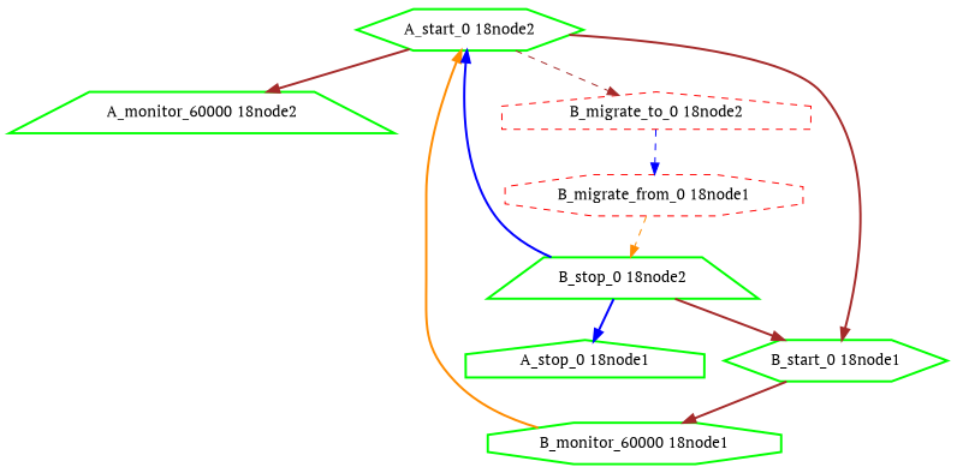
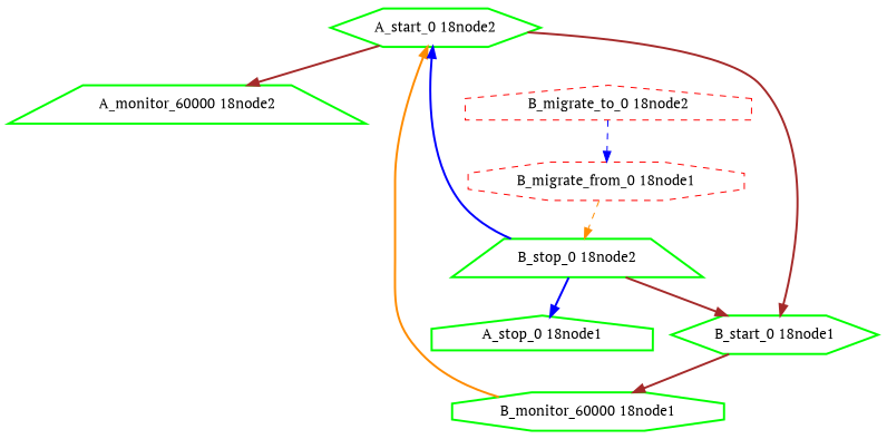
  digraph {
    fontname="PT Serif"
    node [color=green fontcolor=black fontname="PT Serif" shape=hexagon style=bold]
    edge [color=brown fontname="PT Serif" style=bold]
    "A_start_0 18node2"
    "A_monitor_60000 18node2" [shape=trapezium]
    "B_migrate_to_0 18node2" [color=red shape=house style=dashed]
    "B_start_0 18node1"
    "B_migrate_from_0 18node1" [color=red shape=octagon style=dashed]
    "B_monitor_60000 18node1" [shape=octagon]
    "B_stop_0 18node2" [shape=trapezium]
    "A_stop_0 18node1" [shape=house]
    "A_start_0 18node2" -> "A_monitor_60000 18node2"
-   "A_start_0 18node2" -> "B_migrate_to_0 18node2" [style=dashed]
    "A_start_0 18node2" -> "B_start_0 18node1"
    "B_migrate_to_0 18node2" -> "B_migrate_from_0 18node1" [color=blue style=dashed]
    "B_start_0 18node1" -> "B_monitor_60000 18node1"
    "B_migrate_from_0 18node1" -> "B_stop_0 18node2" [color=darkorange style=dashed]
    "B_monitor_60000 18node1" -> "A_start_0 18node2" [color=darkorange]
    "B_stop_0 18node2" -> "A_start_0 18node2" [color=blue]
    "B_stop_0 18node2" -> "B_start_0 18node1"
    "B_stop_0 18node2" -> "A_stop_0 18node1" [color=blue]
  }
